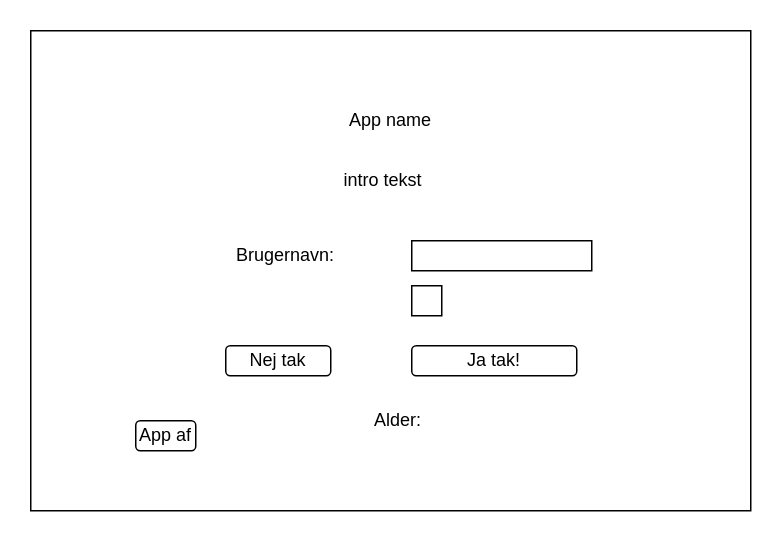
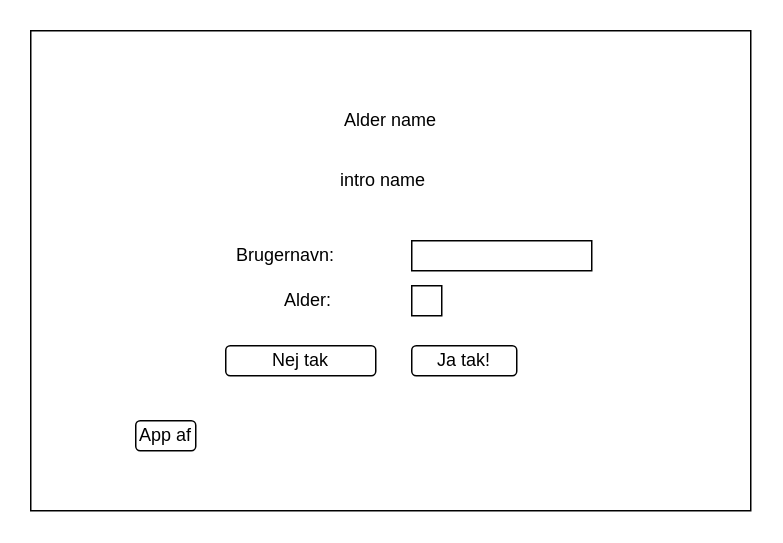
  <mxCell id="0" />
  <mxCell id="1" parent="0" />
  <mxCell id="2" value="" style="rounded=0;whiteSpace=wrap;html=1;" vertex="1" parent="1"><mxGeometry x="20" y="20" width="480" height="320" as="geometry" /></mxCell>
- <mxCell id="3" value="App name" style="text;html=1;strokeColor=none;fillColor=none;align=center;verticalAlign=middle;whiteSpace=wrap;rounded=0;" vertex="1" parent="1"><mxGeometry x="200" y="70" width="120" height="20" as="geometry" /></mxCell>
- <mxCell id="4" value="intro tekst" style="text;html=1;strokeColor=none;fillColor=none;align=center;verticalAlign=middle;whiteSpace=wrap;rounded=0;" vertex="1" parent="1"><mxGeometry x="220" y="110" width="70" height="20" as="geometry" /></mxCell>
+ <mxCell id="3" value="Alder name" style="text;html=1;strokeColor=none;fillColor=none;align=center;verticalAlign=middle;whiteSpace=wrap;rounded=0;" vertex="1" parent="1"><mxGeometry x="200" y="70" width="120" height="20" as="geometry" /></mxCell>
+ <mxCell id="4" value="intro name" style="text;html=1;strokeColor=none;fillColor=none;align=center;verticalAlign=middle;whiteSpace=wrap;rounded=0;" vertex="1" parent="1"><mxGeometry x="220" y="110" width="70" height="20" as="geometry" /></mxCell>
  <mxCell id="5" value="Brugernavn:" style="text;html=1;strokeColor=none;fillColor=none;align=center;verticalAlign=middle;whiteSpace=wrap;rounded=0;" vertex="1" parent="1"><mxGeometry x="160" y="160" width="60" height="20" as="geometry" /></mxCell>
- <mxCell id="6" value="Alder:" style="text;html=1;strokeColor=none;fillColor=none;align=center;verticalAlign=middle;whiteSpace=wrap;rounded=0;" vertex="1" parent="1"><mxGeometry x="240" y="270" width="50" height="20" as="geometry" /></mxCell>
+ <mxCell id="6" value="Alder:" style="text;html=1;strokeColor=none;fillColor=none;align=center;verticalAlign=middle;whiteSpace=wrap;rounded=0;" vertex="1" parent="1"><mxGeometry x="180" y="190" width="50" height="20" as="geometry" /></mxCell>
  <mxCell id="7" value="" style="rounded=0;whiteSpace=wrap;html=1;" vertex="1" parent="1"><mxGeometry x="274" y="160" width="120" height="20" as="geometry" /></mxCell>
  <mxCell id="8" value="" style="rounded=0;whiteSpace=wrap;html=1;" vertex="1" parent="1"><mxGeometry x="274" y="190" width="20" height="20" as="geometry" /></mxCell>
- <mxCell id="9" value="Nej tak" style="rounded=1;whiteSpace=wrap;html=1;" vertex="1" parent="1"><mxGeometry x="150" y="230" width="70" height="20" as="geometry" /></mxCell>
- <mxCell id="10" value="Ja tak!" style="rounded=1;whiteSpace=wrap;html=1;" vertex="1" parent="1"><mxGeometry x="274" y="230" width="110" height="20" as="geometry" /></mxCell>
+ <mxCell id="9" value="Nej tak" style="rounded=1;whiteSpace=wrap;html=1;" vertex="1" parent="1"><mxGeometry x="150" y="230" width="100" height="20" as="geometry" /></mxCell>
+ <mxCell id="10" value="Ja tak!" style="rounded=1;whiteSpace=wrap;html=1;" vertex="1" parent="1"><mxGeometry x="274" y="230" width="70" height="20" as="geometry" /></mxCell>
  <mxCell id="11" value="App af" style="rounded=1;whiteSpace=wrap;html=1;" vertex="1" parent="1"><mxGeometry x="90" y="280" width="40" height="20" as="geometry" /></mxCell>
